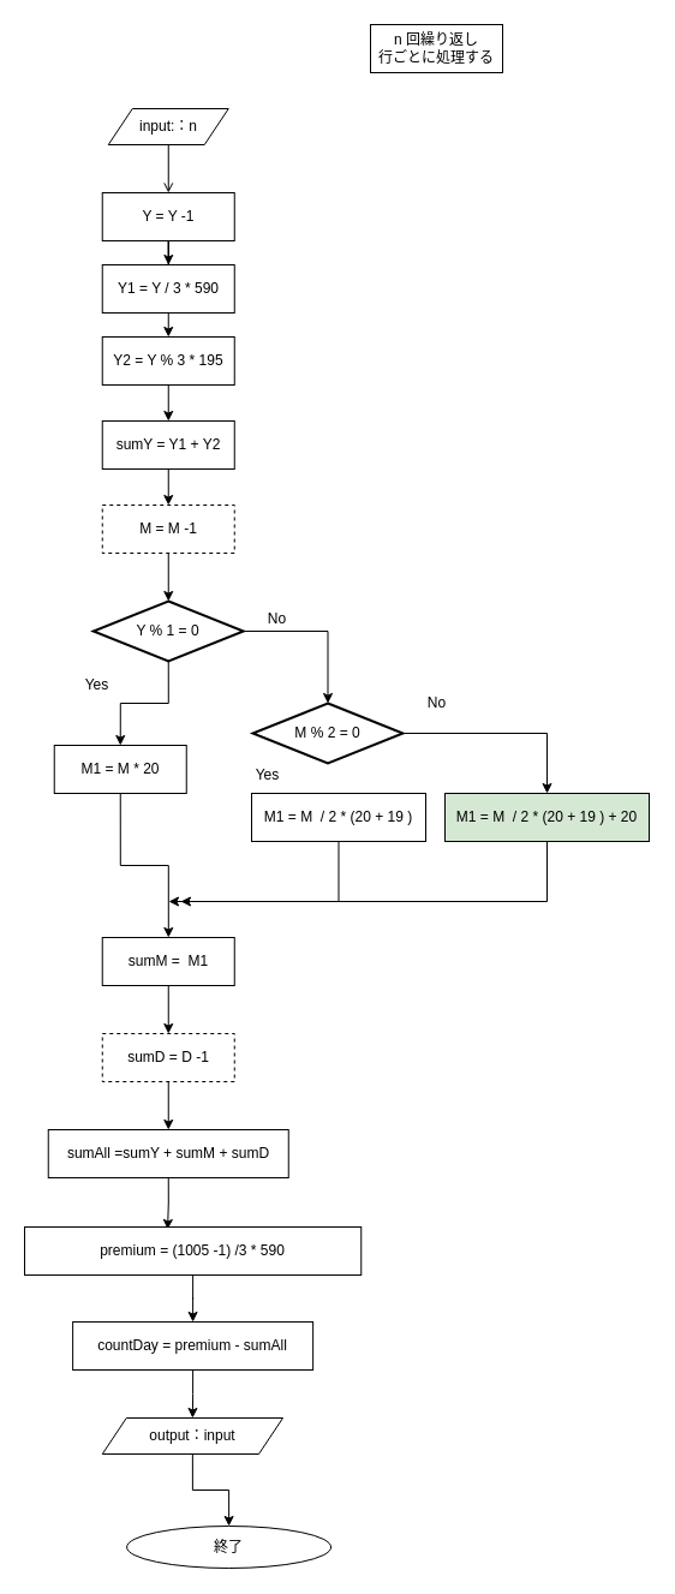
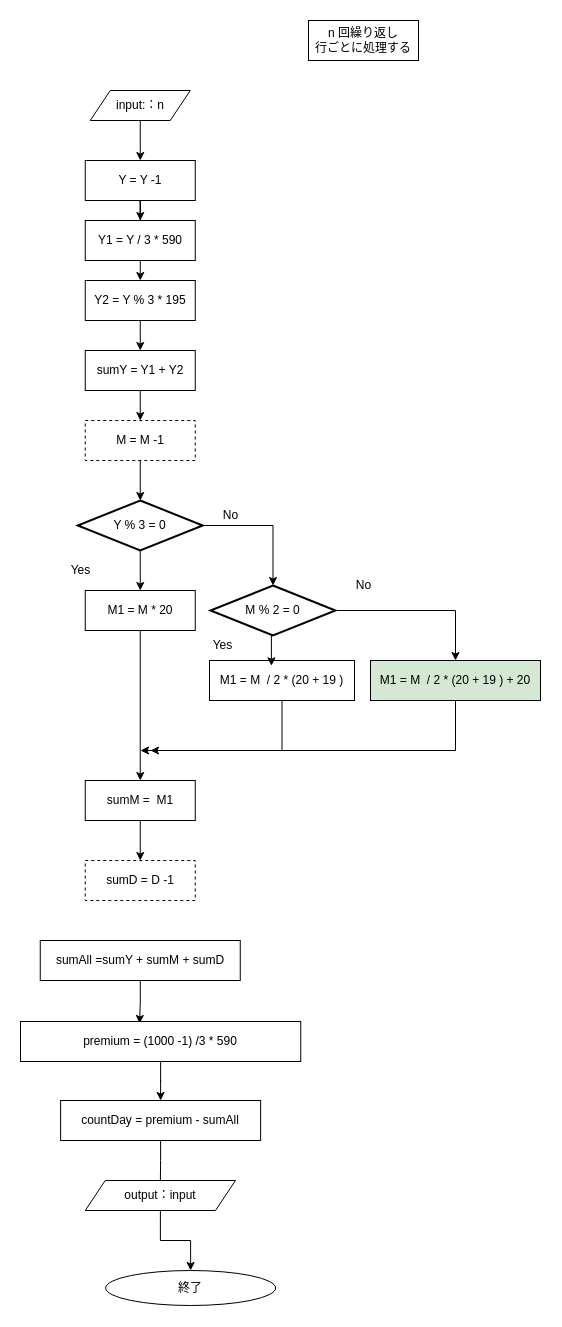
  <mxCell id="0" />
  <mxCell id="1" parent="0" />
  <mxCell id="2" value="終了" style="ellipse;whiteSpace=wrap;html=1;" parent="1" vertex="1"><mxGeometry x="105.12" y="1270" width="170" height="35" as="geometry" /></mxCell>
- <mxCell id="3" style="edgeStyle=orthogonalEdgeStyle;rounded=0;orthogonalLoop=1;jettySize=auto;html=1;exitX=0.5;exitY=1;exitDx=0;exitDy=0;entryX=0.5;entryY=0;entryDx=0;entryDy=0;endArrow=open;" edge="1" parent="1" source="4" target="7"><mxGeometry relative="1" as="geometry" /></mxCell>
+ <mxCell id="3" style="edgeStyle=orthogonalEdgeStyle;rounded=0;orthogonalLoop=1;jettySize=auto;html=1;exitX=0.5;exitY=1;exitDx=0;exitDy=0;entryX=0.5;entryY=0;entryDx=0;entryDy=0;" edge="1" parent="1" source="4" target="7"><mxGeometry relative="1" as="geometry" /></mxCell>
  <mxCell id="4" value="input:：n" style="shape=parallelogram;perimeter=parallelogramPerimeter;whiteSpace=wrap;html=1;fixedSize=1;" parent="1" vertex="1"><mxGeometry x="89.75" y="90" width="100" height="30" as="geometry" /></mxCell>
  <mxCell id="5" value="No" style="text;html=1;resizable=0;autosize=1;align=center;verticalAlign=middle;points=[];fillColor=none;strokeColor=none;rounded=0;" parent="1" vertex="1"><mxGeometry x="210" y="500" width="40" height="30" as="geometry" /></mxCell>
  <mxCell id="6" style="edgeStyle=orthogonalEdgeStyle;rounded=0;orthogonalLoop=1;jettySize=auto;html=1;exitX=0.5;exitY=1;exitDx=0;exitDy=0;" edge="1" parent="1" source="7" target="13"><mxGeometry relative="1" as="geometry" /></mxCell>
  <mxCell id="7" value="Y = Y -1" style="rounded=0;whiteSpace=wrap;html=1;" vertex="1" parent="1"><mxGeometry x="84.75" y="160" width="110" height="40" as="geometry" /></mxCell>
  <mxCell id="8" style="edgeStyle=orthogonalEdgeStyle;rounded=0;orthogonalLoop=1;jettySize=auto;html=1;exitX=0.5;exitY=1;exitDx=0;exitDy=0;entryX=0.5;entryY=0;entryDx=0;entryDy=0;entryPerimeter=0;" edge="1" parent="1" source="9" target="20"><mxGeometry relative="1" as="geometry" /></mxCell>
  <mxCell id="9" value="M = M -1" style="rounded=0;whiteSpace=wrap;html=1;dashed=1;" vertex="1" parent="1"><mxGeometry x="84.75" y="420" width="110" height="40" as="geometry" /></mxCell>
- <mxCell id="10" style="edgeStyle=orthogonalEdgeStyle;rounded=0;orthogonalLoop=1;jettySize=auto;html=1;exitX=0.5;exitY=1;exitDx=0;exitDy=0;" edge="1" parent="1" source="11" target="36"><mxGeometry relative="1" as="geometry" /></mxCell>
  <mxCell id="11" value="sumD = D -1" style="rounded=0;whiteSpace=wrap;html=1;dashed=1;" vertex="1" parent="1"><mxGeometry x="84.75" y="860" width="110" height="40" as="geometry" /></mxCell>
  <mxCell id="12" style="edgeStyle=orthogonalEdgeStyle;rounded=0;orthogonalLoop=1;jettySize=auto;html=1;exitX=0.5;exitY=1;exitDx=0;exitDy=0;entryX=0.5;entryY=0;entryDx=0;entryDy=0;" edge="1" parent="1" source="13" target="15"><mxGeometry relative="1" as="geometry" /></mxCell>
  <mxCell id="13" value="Y1 = Y / 3 * 590&lt;span style=&quot;color: rgba(0, 0, 0, 0); font-family: monospace; font-size: 0px; text-align: start;&quot;&gt;%3CmxGraphModel%3E%3Croot%3E%3CmxCell%20id%3D%220%22%2F%3E%3CmxCell%20id%3D%221%22%20parent%3D%220%22%2F%3E%3CmxCell%20id%3D%222%22%20value%3D%22Y%20%3D%20Y%20-1%22%20style%3D%22rounded%3D0%3BwhiteSpace%3Dwrap%3Bhtml%3D1%3B%22%20vertex%3D%221%22%20parent%3D%221%22%3E%3CmxGeometry%20x%3D%22310%22%20y%3D%22100%22%20width%3D%22110%22%20height%3D%2240%22%20as%3D%22geometry%22%2F%3E%3C%2FmxCell%3E%3C%2Froot%3E%3C%2FmxGraphModel%3E&amp;nbsp;&lt;/span&gt;" style="rounded=0;whiteSpace=wrap;html=1;" vertex="1" parent="1"><mxGeometry x="84.75" y="220" width="110" height="40" as="geometry" /></mxCell>
  <mxCell id="14" style="edgeStyle=orthogonalEdgeStyle;rounded=0;orthogonalLoop=1;jettySize=auto;html=1;exitX=0.5;exitY=1;exitDx=0;exitDy=0;entryX=0.5;entryY=0;entryDx=0;entryDy=0;" edge="1" parent="1" source="15" target="17"><mxGeometry relative="1" as="geometry" /></mxCell>
  <mxCell id="15" value="Y2 = Y % 3 * 195&lt;span style=&quot;color: rgba(0, 0, 0, 0); font-family: monospace; font-size: 0px; text-align: start;&quot;&gt;% *193CmxGraphModel%3E%3Croot%3E%3CmxCell%20id%3D%220%22%2F%3E%3CmxCell%20id%3D%221%22%20parent%3D%220%22%2F%3E%3CmxCell%20id%3D%222%22%20value%3D%22Y%20%3D%20Y%20-1%22%20style%3D%22rounded%3D0%3BwhiteSpace%3Dwrap%3Bhtml%3D1%3B%22%20vertex%3D%221%22%20parent%3D%221%22%3E%3CmxGeometry%20x%3D%22310%22%20y%3D%22100%22%20width%3D%22110%22%20height%3D%2240%22%20as%3D%22geometry%22%2F%3E%3C%2FmxCell%3E%3C%2Froot%3E%3C%2FmxGraphModel%3E&amp;nbsp;&amp;nbsp;&lt;/span&gt;" style="rounded=0;whiteSpace=wrap;html=1;" vertex="1" parent="1"><mxGeometry x="84.75" y="280" width="110" height="40" as="geometry" /></mxCell>
  <mxCell id="16" style="edgeStyle=orthogonalEdgeStyle;rounded=0;orthogonalLoop=1;jettySize=auto;html=1;exitX=0.5;exitY=1;exitDx=0;exitDy=0;entryX=0.5;entryY=0;entryDx=0;entryDy=0;" edge="1" parent="1" source="17" target="9"><mxGeometry relative="1" as="geometry" /></mxCell>
  <mxCell id="17" value="sumY = Y1 + Y2" style="rounded=0;whiteSpace=wrap;html=1;" vertex="1" parent="1"><mxGeometry x="84.75" y="350" width="110" height="40" as="geometry" /></mxCell>
  <mxCell id="18" style="edgeStyle=orthogonalEdgeStyle;rounded=0;orthogonalLoop=1;jettySize=auto;html=1;exitX=0.5;exitY=1;exitDx=0;exitDy=0;exitPerimeter=0;entryX=0.5;entryY=0;entryDx=0;entryDy=0;" edge="1" parent="1" source="20" target="22"><mxGeometry relative="1" as="geometry" /></mxCell>
  <mxCell id="19" style="edgeStyle=orthogonalEdgeStyle;rounded=0;orthogonalLoop=1;jettySize=auto;html=1;exitX=1;exitY=0.5;exitDx=0;exitDy=0;exitPerimeter=0;entryX=0.5;entryY=0;entryDx=0;entryDy=0;entryPerimeter=0;" edge="1" parent="1" source="20" target="28"><mxGeometry relative="1" as="geometry" /></mxCell>
- <mxCell id="20" value="Y % 1 = 0" style="strokeWidth=2;html=1;shape=mxgraph.flowchart.decision;whiteSpace=wrap;" vertex="1" parent="1"><mxGeometry x="77.25" y="500" width="125" height="50" as="geometry" /></mxCell>
+ <mxCell id="20" value="Y % 3 = 0" style="strokeWidth=2;html=1;shape=mxgraph.flowchart.decision;whiteSpace=wrap;" vertex="1" parent="1"><mxGeometry x="77.25" y="500" width="125" height="50" as="geometry" /></mxCell>
  <mxCell id="21" style="edgeStyle=orthogonalEdgeStyle;rounded=0;orthogonalLoop=1;jettySize=auto;html=1;exitX=0.5;exitY=1;exitDx=0;exitDy=0;" edge="1" parent="1" source="22" target="34"><mxGeometry relative="1" as="geometry" /></mxCell>
- <mxCell id="22" value="M1 = M * 20" style="rounded=0;whiteSpace=wrap;html=1;" vertex="1" parent="1"><mxGeometry x="44.75" y="620" width="110" height="40" as="geometry" /></mxCell>
+ <mxCell id="22" value="M1 = M * 20" style="rounded=0;whiteSpace=wrap;html=1;" vertex="1" parent="1"><mxGeometry x="84.75" y="590" width="110" height="40" as="geometry" /></mxCell>
  <mxCell id="23" value="Yes" style="text;html=1;resizable=0;autosize=1;align=center;verticalAlign=middle;points=[];fillColor=none;strokeColor=none;rounded=0;" vertex="1" parent="1"><mxGeometry x="60" y="555" width="40" height="30" as="geometry" /></mxCell>
  <mxCell id="24" style="edgeStyle=orthogonalEdgeStyle;rounded=0;orthogonalLoop=1;jettySize=auto;html=1;exitX=0.5;exitY=1;exitDx=0;exitDy=0;" edge="1" parent="1" source="25"><mxGeometry relative="1" as="geometry"><mxPoint x="150" y="750" as="targetPoint" /><Array as="points"><mxPoint x="281" y="750" /></Array></mxGeometry></mxCell>
  <mxCell id="25" value="M1 = M&amp;nbsp; / 2 * (20 + 19 )" style="rounded=0;whiteSpace=wrap;html=1;" vertex="1" parent="1"><mxGeometry x="209" y="660" width="145" height="40" as="geometry" /></mxCell>
+ <mxCell id="26" style="edgeStyle=orthogonalEdgeStyle;rounded=0;orthogonalLoop=1;jettySize=auto;html=1;exitX=0.5;exitY=1;exitDx=0;exitDy=0;exitPerimeter=0;entryX=0.427;entryY=0.132;entryDx=0;entryDy=0;entryPerimeter=0;" edge="1" parent="1" source="28" target="25"><mxGeometry relative="1" as="geometry" /></mxCell>
  <mxCell id="27" style="edgeStyle=orthogonalEdgeStyle;rounded=0;orthogonalLoop=1;jettySize=auto;html=1;exitX=1;exitY=0.5;exitDx=0;exitDy=0;exitPerimeter=0;entryX=0.5;entryY=0;entryDx=0;entryDy=0;" edge="1" parent="1" source="28" target="30"><mxGeometry relative="1" as="geometry" /></mxCell>
  <mxCell id="28" value="M % 2 = 0" style="strokeWidth=2;html=1;shape=mxgraph.flowchart.decision;whiteSpace=wrap;" vertex="1" parent="1"><mxGeometry x="210" y="585" width="125" height="50" as="geometry" /></mxCell>
  <mxCell id="29" style="edgeStyle=orthogonalEdgeStyle;rounded=0;orthogonalLoop=1;jettySize=auto;html=1;exitX=0.5;exitY=1;exitDx=0;exitDy=0;" edge="1" parent="1" source="30"><mxGeometry relative="1" as="geometry"><mxPoint x="140" y="750" as="targetPoint" /><Array as="points"><mxPoint x="455" y="750" /></Array></mxGeometry></mxCell>
  <mxCell id="30" value="M1 = M&amp;nbsp; / 2 * (20 + 19 ) + 20" style="rounded=0;whiteSpace=wrap;html=1;fillColor=#d5e8d4;" vertex="1" parent="1"><mxGeometry x="370" y="660" width="170" height="40" as="geometry" /></mxCell>
  <mxCell id="31" value="No" style="text;html=1;resizable=0;autosize=1;align=center;verticalAlign=middle;points=[];fillColor=none;strokeColor=none;rounded=0;" vertex="1" parent="1"><mxGeometry x="343" y="570" width="40" height="30" as="geometry" /></mxCell>
  <mxCell id="32" value="Yes" style="text;html=1;resizable=0;autosize=1;align=center;verticalAlign=middle;points=[];fillColor=none;strokeColor=none;rounded=0;" vertex="1" parent="1"><mxGeometry x="202.25" y="630" width="40" height="30" as="geometry" /></mxCell>
  <mxCell id="33" style="edgeStyle=orthogonalEdgeStyle;rounded=0;orthogonalLoop=1;jettySize=auto;html=1;exitX=0.5;exitY=1;exitDx=0;exitDy=0;" edge="1" parent="1" source="34" target="11"><mxGeometry relative="1" as="geometry" /></mxCell>
  <mxCell id="34" value="sumM =&amp;nbsp; M1" style="rounded=0;whiteSpace=wrap;html=1;" vertex="1" parent="1"><mxGeometry x="84.75" y="780" width="110" height="40" as="geometry" /></mxCell>
  <mxCell id="35" style="edgeStyle=orthogonalEdgeStyle;rounded=0;orthogonalLoop=1;jettySize=auto;html=1;exitX=0.5;exitY=1;exitDx=0;exitDy=0;entryX=0.425;entryY=0.049;entryDx=0;entryDy=0;entryPerimeter=0;" edge="1" parent="1" source="36" target="38"><mxGeometry relative="1" as="geometry" /></mxCell>
  <mxCell id="36" value="sumAll =sumY + sumM + sumD" style="rounded=0;whiteSpace=wrap;html=1;" vertex="1" parent="1"><mxGeometry x="39.75" y="940" width="200" height="40" as="geometry" /></mxCell>
  <mxCell id="37" style="edgeStyle=orthogonalEdgeStyle;rounded=0;orthogonalLoop=1;jettySize=auto;html=1;exitX=0.5;exitY=1;exitDx=0;exitDy=0;" edge="1" parent="1" source="38" target="40"><mxGeometry relative="1" as="geometry" /></mxCell>
- <mxCell id="38" value="premium = (1005 -1) /3 * 590" style="rounded=0;whiteSpace=wrap;html=1;" vertex="1" parent="1"><mxGeometry x="20" y="1021" width="280.25" height="40" as="geometry" /></mxCell>
- <mxCell id="39" style="edgeStyle=orthogonalEdgeStyle;rounded=0;orthogonalLoop=1;jettySize=auto;html=1;exitX=0.5;exitY=1;exitDx=0;exitDy=0;entryX=0.5;entryY=0;entryDx=0;entryDy=0;" edge="1" parent="1" source="40" target="42"><mxGeometry relative="1" as="geometry" /></mxCell>
+ <mxCell id="38" value="premium = (1000 -1) /3 * 590" style="rounded=0;whiteSpace=wrap;html=1;" vertex="1" parent="1"><mxGeometry x="20" y="1021" width="280.25" height="40" as="geometry" /></mxCell>
+ <mxCell id="39" style="edgeStyle=orthogonalEdgeStyle;rounded=0;orthogonalLoop=1;jettySize=auto;html=1;exitX=0.5;exitY=1;exitDx=0;exitDy=0;entryX=0.5;entryY=0;entryDx=0;entryDy=0;endArrow=none;" edge="1" parent="1" source="40" target="42"><mxGeometry relative="1" as="geometry" /></mxCell>
  <mxCell id="40" value="countDay = premium - sumAll" style="rounded=0;whiteSpace=wrap;html=1;" vertex="1" parent="1"><mxGeometry x="60.12" y="1100" width="200" height="40" as="geometry" /></mxCell>
  <mxCell id="41" style="edgeStyle=orthogonalEdgeStyle;rounded=0;orthogonalLoop=1;jettySize=auto;html=1;exitX=0.5;exitY=1;exitDx=0;exitDy=0;entryX=0.5;entryY=0;entryDx=0;entryDy=0;" edge="1" parent="1" source="42" target="2"><mxGeometry relative="1" as="geometry" /></mxCell>
  <mxCell id="42" value="output：input" style="shape=parallelogram;perimeter=parallelogramPerimeter;whiteSpace=wrap;html=1;fixedSize=1;" vertex="1" parent="1"><mxGeometry x="84.75" y="1180" width="150.25" height="30" as="geometry" /></mxCell>
  <mxCell id="43" value="n 回繰り返し&lt;br&gt;行ごとに処理する" style="rounded=0;whiteSpace=wrap;html=1;" vertex="1" parent="1"><mxGeometry x="308" y="20" width="110" height="40" as="geometry" /></mxCell>
